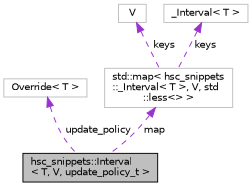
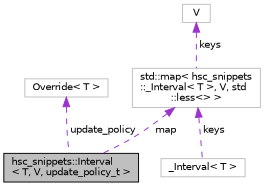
  digraph {
    node [color=grey75 fillcolor=white fontname=Helvetica fontsize=10 shape=record style=filled]
    edge [color=darkorchid3 dir=back fontname=Helvetica fontsize=10 labelfontname=Helvetica labelfontsize=10 style=dashed]
    n1 [color=black fillcolor=grey75 fontcolor=black height=0.2 label="hsc_snippets::Interval\l\< T, V, update_policy_t \>" width=0.4]
    n2 [height=0.2 label="Override\< T \>" width=0.4]
    n3 [height=0.2 label="std::map\< hsc_snippets\l::_Interval\< T \>, V, std\l::less\<\> \>" width=0.4]
    n4 [height=0.2 label=V width=0.4]
    n5 [height=0.2 label="_Interval\< T \>" width=0.4]
    n2 -> n1 [label=" update_policy"]
    n3 -> n1 [label=" map"]
    n4 -> n3 [label=" keys"]
-   n5 -> n3 [label=" keys"]
+   n3 -> n5 [label=" keys"]
  }
